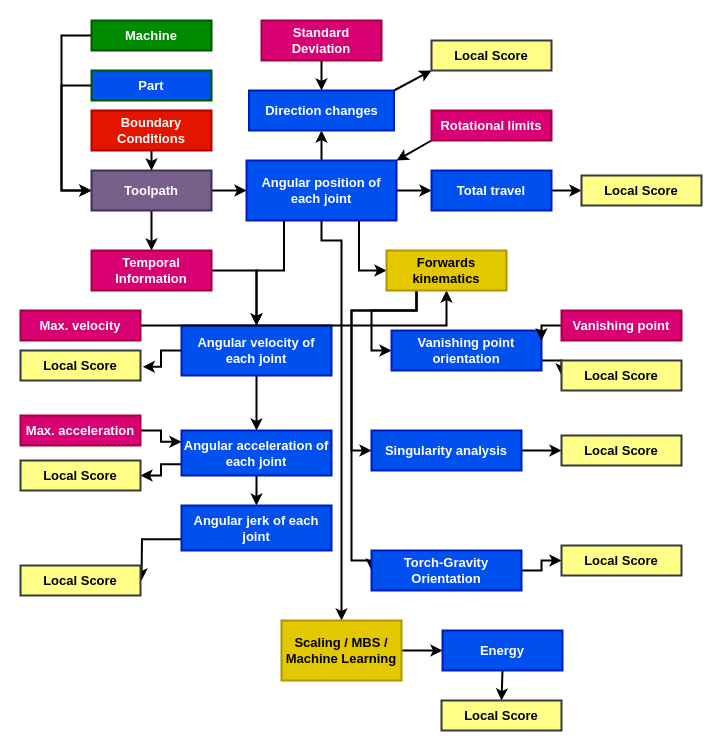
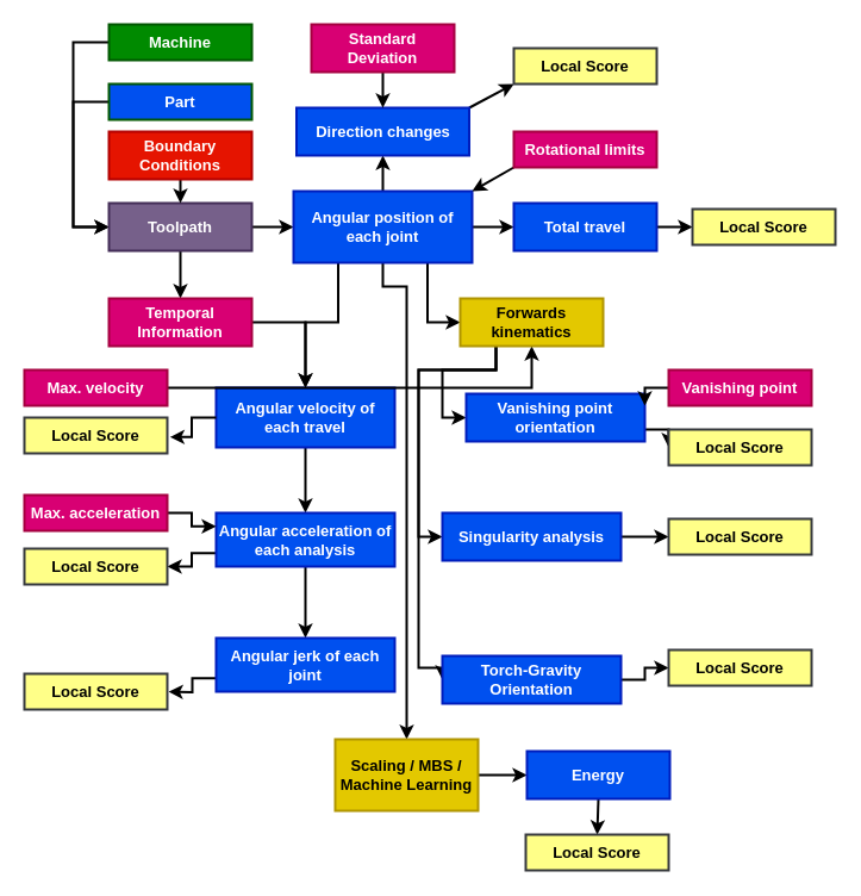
  <mxCell id="0" />
  <mxCell id="1" parent="0" />
  <mxCell id="2" style="edgeStyle=none;rounded=0;orthogonalLoop=1;jettySize=auto;html=1;exitX=0;exitY=0.5;exitDx=0;exitDy=0;entryX=0;entryY=0.5;entryDx=0;entryDy=0;fontStyle=1;strokeWidth=2;fontSize=13;" parent="1" source="3" target="8" edge="1"><mxGeometry relative="1" as="geometry"><Array as="points"><mxPoint x="61" y="35" /><mxPoint x="61" y="190" /></Array></mxGeometry></mxCell>
  <mxCell id="3" value="Machine" style="rounded=0;whiteSpace=wrap;html=1;fillColor=#008a00;fontColor=#ffffff;strokeColor=#005700;fontStyle=1;strokeWidth=2;fontSize=13;" parent="1" vertex="1"><mxGeometry x="91" y="20" width="120" height="30" as="geometry" /></mxCell>
  <mxCell id="4" style="edgeStyle=none;rounded=0;orthogonalLoop=1;jettySize=auto;html=1;exitX=0;exitY=0.5;exitDx=0;exitDy=0;fontStyle=1;strokeWidth=2;fontSize=13;entryX=0;entryY=0.5;entryDx=0;entryDy=0;" parent="1" source="5" target="8" edge="1"><mxGeometry relative="1" as="geometry"><Array as="points"><mxPoint x="61" y="85" /><mxPoint x="61" y="190" /></Array><mxPoint x="91" y="240" as="targetPoint" /></mxGeometry></mxCell>
  <mxCell id="5" value="Part" style="rounded=0;whiteSpace=wrap;html=1;fillColor=#0050ef;fontColor=#ffffff;strokeColor=#005700;fontStyle=1;strokeWidth=2;fontSize=13;" parent="1" vertex="1"><mxGeometry x="91" y="70" width="120" height="30" as="geometry" /></mxCell>
  <mxCell id="6" style="edgeStyle=none;rounded=0;orthogonalLoop=1;jettySize=auto;html=1;exitX=1;exitY=0.5;exitDx=0;exitDy=0;entryX=0;entryY=0.5;entryDx=0;entryDy=0;fontStyle=1;strokeWidth=2;fontSize=13;" parent="1" source="8" target="14" edge="1"><mxGeometry relative="1" as="geometry" /></mxCell>
  <mxCell id="7" style="edgeStyle=none;rounded=0;orthogonalLoop=1;jettySize=auto;html=1;exitX=0.5;exitY=1;exitDx=0;exitDy=0;entryX=0.5;entryY=0;entryDx=0;entryDy=0;fontStyle=1;strokeWidth=2;fontSize=13;" parent="1" source="8" target="23" edge="1"><mxGeometry relative="1" as="geometry" /></mxCell>
  <mxCell id="8" value="Toolpath" style="rounded=0;whiteSpace=wrap;html=1;fontStyle=1;strokeWidth=2;fontSize=13;fillColor=#76608a;fontColor=#ffffff;strokeColor=#432D57;" parent="1" vertex="1"><mxGeometry x="91" y="170" width="120" height="40" as="geometry" /></mxCell>
  <mxCell id="9" style="edgeStyle=orthogonalEdgeStyle;rounded=0;orthogonalLoop=1;jettySize=auto;html=1;exitX=0.5;exitY=0;exitDx=0;exitDy=0;entryX=0.5;entryY=1;entryDx=0;entryDy=0;strokeWidth=2;" parent="1" source="14" target="25" edge="1"><mxGeometry relative="1" as="geometry" /></mxCell>
  <mxCell id="10" style="edgeStyle=orthogonalEdgeStyle;rounded=0;orthogonalLoop=1;jettySize=auto;html=1;exitX=0.75;exitY=1;exitDx=0;exitDy=0;strokeWidth=2;" parent="1" source="14" target="43" edge="1"><mxGeometry relative="1" as="geometry"><Array as="points"><mxPoint x="359" y="270" /></Array></mxGeometry></mxCell>
  <mxCell id="11" style="edgeStyle=orthogonalEdgeStyle;rounded=0;orthogonalLoop=1;jettySize=auto;html=1;exitX=0.25;exitY=1;exitDx=0;exitDy=0;entryX=0.5;entryY=0;entryDx=0;entryDy=0;strokeWidth=2;" parent="1" source="14" target="16" edge="1"><mxGeometry relative="1" as="geometry"><Array as="points"><mxPoint x="284" y="270" /><mxPoint x="256" y="270" /></Array></mxGeometry></mxCell>
  <mxCell id="12" style="edgeStyle=orthogonalEdgeStyle;rounded=0;orthogonalLoop=1;jettySize=auto;html=1;exitX=0.5;exitY=1;exitDx=0;exitDy=0;entryX=0.5;entryY=0;entryDx=0;entryDy=0;strokeWidth=2;" parent="1" source="14" target="37" edge="1"><mxGeometry relative="1" as="geometry"><Array as="points"><mxPoint x="321" y="240" /><mxPoint x="341" y="240" /></Array></mxGeometry></mxCell>
  <mxCell id="13" style="edgeStyle=orthogonalEdgeStyle;rounded=0;orthogonalLoop=1;jettySize=auto;html=1;exitX=1;exitY=0.5;exitDx=0;exitDy=0;entryX=0;entryY=0.5;entryDx=0;entryDy=0;strokeWidth=2;" parent="1" source="14" target="27" edge="1"><mxGeometry relative="1" as="geometry" /></mxCell>
  <mxCell id="14" value="Angular position of each joint" style="rounded=0;whiteSpace=wrap;html=1;fillColor=#0050ef;fontColor=#ffffff;strokeColor=#001DBC;fontStyle=1;strokeWidth=2;fontSize=13;" parent="1" vertex="1"><mxGeometry x="246" y="160" width="150" height="60" as="geometry" /></mxCell>
  <mxCell id="15" style="edgeStyle=orthogonalEdgeStyle;rounded=0;orthogonalLoop=1;jettySize=auto;html=1;exitX=0.5;exitY=1;exitDx=0;exitDy=0;entryX=0.5;entryY=0;entryDx=0;entryDy=0;strokeWidth=2;" parent="1" source="16" target="19" edge="1"><mxGeometry relative="1" as="geometry" /></mxCell>
- <mxCell id="16" value="Angular velocity of each joint" style="rounded=0;whiteSpace=wrap;html=1;fillColor=#0050ef;fontColor=#ffffff;strokeColor=#001DBC;fontStyle=1;strokeWidth=2;fontSize=13;" parent="1" vertex="1"><mxGeometry x="181" y="325" width="150" height="50" as="geometry" /></mxCell>
+ <mxCell id="16" value="Angular velocity of each travel" style="rounded=0;whiteSpace=wrap;html=1;fillColor=#0050ef;fontColor=#ffffff;strokeColor=#001DBC;fontStyle=1;strokeWidth=2;fontSize=13;" parent="1" vertex="1"><mxGeometry x="181" y="325" width="150" height="50" as="geometry" /></mxCell>
  <mxCell id="17" style="edgeStyle=orthogonalEdgeStyle;rounded=0;orthogonalLoop=1;jettySize=auto;html=1;exitX=0.5;exitY=1;exitDx=0;exitDy=0;entryX=0.5;entryY=0;entryDx=0;entryDy=0;strokeWidth=2;" parent="1" source="19" target="21" edge="1"><mxGeometry relative="1" as="geometry" /></mxCell>
  <mxCell id="18" style="edgeStyle=orthogonalEdgeStyle;rounded=0;orthogonalLoop=1;jettySize=auto;html=1;exitX=0;exitY=0.75;exitDx=0;exitDy=0;strokeWidth=2;" parent="1" source="19" target="55" edge="1"><mxGeometry relative="1" as="geometry" /></mxCell>
- <mxCell id="19" value="Angular acceleration of each joint" style="rounded=0;whiteSpace=wrap;html=1;fillColor=#0050ef;fontColor=#ffffff;strokeColor=#001DBC;fontStyle=1;strokeWidth=2;fontSize=13;" parent="1" vertex="1"><mxGeometry x="181" y="430" width="150" height="45" as="geometry" /></mxCell>
+ <mxCell id="19" value="Angular acceleration of each analysis" style="rounded=0;whiteSpace=wrap;html=1;fillColor=#0050ef;fontColor=#ffffff;strokeColor=#001DBC;fontStyle=1;strokeWidth=2;fontSize=13;" parent="1" vertex="1"><mxGeometry x="181" y="430" width="150" height="45" as="geometry" /></mxCell>
  <mxCell id="20" style="edgeStyle=orthogonalEdgeStyle;rounded=0;orthogonalLoop=1;jettySize=auto;html=1;exitX=0;exitY=0.75;exitDx=0;exitDy=0;strokeWidth=2;" parent="1" source="21" edge="1"><mxGeometry relative="1" as="geometry"><mxPoint x="141" y="580" as="targetPoint" /></mxGeometry></mxCell>
- <mxCell id="21" value="Angular jerk of each joint" style="rounded=0;whiteSpace=wrap;html=1;fillColor=#0050ef;fontColor=#ffffff;strokeColor=#001DBC;fontStyle=1;strokeWidth=2;fontSize=13;" parent="1" vertex="1"><mxGeometry x="181" y="505" width="150" height="45" as="geometry" /></mxCell>
+ <mxCell id="21" value="Angular jerk of each joint" style="rounded=0;whiteSpace=wrap;html=1;fillColor=#0050ef;fontColor=#ffffff;strokeColor=#001DBC;fontStyle=1;strokeWidth=2;fontSize=13;" parent="1" vertex="1"><mxGeometry x="181" y="535" width="150" height="45" as="geometry" /></mxCell>
  <mxCell id="22" style="edgeStyle=none;rounded=0;orthogonalLoop=1;jettySize=auto;html=1;exitX=1;exitY=0.5;exitDx=0;exitDy=0;entryX=0.5;entryY=0;entryDx=0;entryDy=0;strokeWidth=2;" parent="1" source="23" target="16" edge="1"><mxGeometry relative="1" as="geometry"><Array as="points"><mxPoint x="256" y="270" /></Array></mxGeometry></mxCell>
  <mxCell id="23" value="Temporal Information" style="rounded=0;whiteSpace=wrap;html=1;fillColor=#d80073;strokeColor=#A50040;fontColor=#ffffff;fontStyle=1;strokeWidth=2;fontSize=13;" parent="1" vertex="1"><mxGeometry x="91" y="250" width="120" height="40" as="geometry" /></mxCell>
  <mxCell id="24" style="edgeStyle=none;rounded=0;orthogonalLoop=1;jettySize=auto;html=1;exitX=1;exitY=0;exitDx=0;exitDy=0;entryX=0;entryY=1;entryDx=0;entryDy=0;strokeWidth=2;" parent="1" source="25" target="57" edge="1"><mxGeometry relative="1" as="geometry" /></mxCell>
  <mxCell id="25" value="Direction changes" style="rounded=0;whiteSpace=wrap;html=1;fillColor=#0050ef;fontColor=#ffffff;strokeColor=#001DBC;fontStyle=1;strokeWidth=2;fontSize=13;" parent="1" vertex="1"><mxGeometry x="248.5" y="90" width="145" height="40" as="geometry" /></mxCell>
  <mxCell id="26" style="edgeStyle=none;rounded=0;orthogonalLoop=1;jettySize=auto;html=1;exitX=1;exitY=0.5;exitDx=0;exitDy=0;entryX=0;entryY=0.5;entryDx=0;entryDy=0;strokeWidth=2;" parent="1" source="27" target="53" edge="1"><mxGeometry relative="1" as="geometry" /></mxCell>
  <mxCell id="27" value="Total travel" style="rounded=0;whiteSpace=wrap;html=1;fillColor=#0050ef;fontColor=#ffffff;strokeColor=#001DBC;fontStyle=1;strokeWidth=2;fontSize=13;" parent="1" vertex="1"><mxGeometry x="431" y="170" width="120" height="40" as="geometry" /></mxCell>
  <mxCell id="28" style="edgeStyle=orthogonalEdgeStyle;rounded=0;orthogonalLoop=1;jettySize=auto;html=1;exitX=1;exitY=0.5;exitDx=0;exitDy=0;strokeWidth=2;" parent="1" source="29" target="43" edge="1"><mxGeometry relative="1" as="geometry"><mxPoint x="171" y="325" as="targetPoint" /></mxGeometry></mxCell>
  <mxCell id="29" value="Max. velocity" style="rounded=0;whiteSpace=wrap;html=1;fillColor=#d80073;strokeColor=#A50040;fontColor=#ffffff;fontStyle=1;strokeWidth=2;fontSize=13;" parent="1" vertex="1"><mxGeometry x="20" y="310" width="120" height="30" as="geometry" /></mxCell>
  <mxCell id="30" style="edgeStyle=orthogonalEdgeStyle;rounded=0;orthogonalLoop=1;jettySize=auto;html=1;exitX=1;exitY=0.5;exitDx=0;exitDy=0;entryX=0;entryY=0.25;entryDx=0;entryDy=0;strokeWidth=2;" parent="1" source="31" target="19" edge="1"><mxGeometry relative="1" as="geometry" /></mxCell>
  <mxCell id="31" value="Max. acceleration" style="rounded=0;whiteSpace=wrap;html=1;fillColor=#d80073;strokeColor=#A50040;fontColor=#ffffff;fontStyle=1;strokeWidth=2;fontSize=13;" parent="1" vertex="1"><mxGeometry x="20" y="415" width="120" height="30" as="geometry" /></mxCell>
  <mxCell id="32" style="edgeStyle=none;rounded=0;orthogonalLoop=1;jettySize=auto;html=1;exitX=0;exitY=1;exitDx=0;exitDy=0;entryX=1;entryY=0;entryDx=0;entryDy=0;strokeWidth=2;" parent="1" source="33" target="14" edge="1"><mxGeometry relative="1" as="geometry" /></mxCell>
  <mxCell id="33" value="Rotational limits" style="rounded=0;whiteSpace=wrap;html=1;fillColor=#d80073;strokeColor=#A50040;fontColor=#ffffff;fontStyle=1;strokeWidth=2;fontSize=13;" parent="1" vertex="1"><mxGeometry x="431" y="110" width="120" height="30" as="geometry" /></mxCell>
  <mxCell id="34" style="edgeStyle=none;rounded=0;orthogonalLoop=1;jettySize=auto;html=1;exitX=0.5;exitY=1;exitDx=0;exitDy=0;entryX=0.5;entryY=0;entryDx=0;entryDy=0;fontStyle=1;strokeWidth=2;fontSize=13;" parent="1" source="35" target="25" edge="1"><mxGeometry relative="1" as="geometry" /></mxCell>
  <mxCell id="35" value="Standard Deviation" style="rounded=0;whiteSpace=wrap;html=1;fillColor=#d80073;fontColor=#ffffff;strokeColor=#A50040;fontStyle=1;strokeWidth=2;fontSize=13;" parent="1" vertex="1"><mxGeometry x="261" y="20" width="120" height="40" as="geometry" /></mxCell>
  <mxCell id="36" style="edgeStyle=none;rounded=0;orthogonalLoop=1;jettySize=auto;html=1;exitX=1;exitY=0.5;exitDx=0;exitDy=0;entryX=0;entryY=0.5;entryDx=0;entryDy=0;fontStyle=1;strokeWidth=2;fontSize=13;" parent="1" source="37" target="39" edge="1"><mxGeometry relative="1" as="geometry" /></mxCell>
  <mxCell id="37" value="Scaling / MBS /&lt;br style=&quot;font-size: 13px;&quot;&gt;Machine Learning" style="rounded=0;whiteSpace=wrap;html=1;fillColor=#e3c800;fontColor=#000000;strokeColor=#B09500;fontStyle=1;strokeWidth=2;fontSize=13;" parent="1" vertex="1"><mxGeometry x="281" y="620" width="120" height="60" as="geometry" /></mxCell>
  <mxCell id="38" style="edgeStyle=none;rounded=0;orthogonalLoop=1;jettySize=auto;html=1;exitX=0.5;exitY=1;exitDx=0;exitDy=0;entryX=0.5;entryY=0;entryDx=0;entryDy=0;fontStyle=1;strokeWidth=2;fontSize=13;" parent="1" source="39" target="50" edge="1"><mxGeometry relative="1" as="geometry" /></mxCell>
  <mxCell id="39" value="Energy" style="rounded=0;whiteSpace=wrap;html=1;fillColor=#0050ef;fontColor=#ffffff;strokeColor=#001DBC;fontStyle=1;strokeWidth=2;fontSize=13;" parent="1" vertex="1"><mxGeometry x="442" y="630" width="120" height="40" as="geometry" /></mxCell>
  <mxCell id="40" style="edgeStyle=orthogonalEdgeStyle;rounded=0;orthogonalLoop=1;jettySize=auto;html=1;exitX=0.25;exitY=1;exitDx=0;exitDy=0;entryX=0;entryY=0.5;entryDx=0;entryDy=0;strokeWidth=2;" parent="1" source="43" target="45" edge="1"><mxGeometry relative="1" as="geometry" /></mxCell>
  <mxCell id="41" style="edgeStyle=orthogonalEdgeStyle;rounded=0;orthogonalLoop=1;jettySize=auto;html=1;exitX=0.25;exitY=1;exitDx=0;exitDy=0;entryX=0;entryY=0.5;entryDx=0;entryDy=0;strokeWidth=2;" parent="1" source="43" target="47" edge="1"><mxGeometry relative="1" as="geometry"><Array as="points"><mxPoint x="416" y="310" /><mxPoint x="351" y="310" /><mxPoint x="351" y="450" /></Array></mxGeometry></mxCell>
  <mxCell id="42" style="edgeStyle=orthogonalEdgeStyle;rounded=0;orthogonalLoop=1;jettySize=auto;html=1;exitX=0.25;exitY=1;exitDx=0;exitDy=0;entryX=0;entryY=0.5;entryDx=0;entryDy=0;strokeWidth=2;" parent="1" source="43" target="49" edge="1"><mxGeometry relative="1" as="geometry"><Array as="points"><mxPoint x="416" y="310" /><mxPoint x="351" y="310" /><mxPoint x="351" y="560" /></Array></mxGeometry></mxCell>
  <mxCell id="43" value="Forwards kinematics" style="rounded=0;whiteSpace=wrap;html=1;fillColor=#e3c800;fontColor=#000000;strokeColor=#B09500;fontStyle=1;strokeWidth=2;fontSize=13;" parent="1" vertex="1"><mxGeometry x="386" y="250" width="120" height="40" as="geometry" /></mxCell>
  <mxCell id="44" style="edgeStyle=orthogonalEdgeStyle;rounded=0;orthogonalLoop=1;jettySize=auto;html=1;exitX=1;exitY=0.75;exitDx=0;exitDy=0;entryX=0;entryY=0.5;entryDx=0;entryDy=0;strokeWidth=2;" parent="1" source="45" target="52" edge="1"><mxGeometry relative="1" as="geometry" /></mxCell>
  <mxCell id="45" value="Vanishing point orientation" style="rounded=0;whiteSpace=wrap;html=1;fillColor=#0050ef;fontColor=#ffffff;strokeColor=#001DBC;fontStyle=1;strokeWidth=2;fontSize=13;" parent="1" vertex="1"><mxGeometry x="391" y="330" width="150" height="40" as="geometry" /></mxCell>
  <mxCell id="46" style="edgeStyle=orthogonalEdgeStyle;rounded=0;orthogonalLoop=1;jettySize=auto;html=1;exitX=1;exitY=0.5;exitDx=0;exitDy=0;entryX=0;entryY=0.5;entryDx=0;entryDy=0;strokeWidth=2;" parent="1" source="47" target="51" edge="1"><mxGeometry relative="1" as="geometry" /></mxCell>
  <mxCell id="47" value="Singularity analysis" style="rounded=0;whiteSpace=wrap;html=1;fillColor=#0050ef;fontColor=#ffffff;strokeColor=#001DBC;fontStyle=1;strokeWidth=2;fontSize=13;" parent="1" vertex="1"><mxGeometry x="371" y="430" width="150" height="40" as="geometry" /></mxCell>
  <mxCell id="48" style="edgeStyle=orthogonalEdgeStyle;rounded=0;orthogonalLoop=1;jettySize=auto;html=1;exitX=1;exitY=0.5;exitDx=0;exitDy=0;entryX=0;entryY=0.5;entryDx=0;entryDy=0;strokeWidth=2;" parent="1" source="49" target="58" edge="1"><mxGeometry relative="1" as="geometry" /></mxCell>
  <mxCell id="49" value="Torch-Gravity&lt;br style=&quot;font-size: 13px;&quot;&gt;Orientation" style="rounded=0;whiteSpace=wrap;html=1;fillColor=#0050ef;fontColor=#ffffff;strokeColor=#001DBC;fontStyle=1;strokeWidth=2;fontSize=13;" parent="1" vertex="1"><mxGeometry x="371" y="550" width="150" height="40" as="geometry" /></mxCell>
  <mxCell id="50" value="Local Score" style="rounded=0;whiteSpace=wrap;html=1;fillColor=#ffff88;strokeColor=#36393d;fontStyle=1;strokeWidth=2;fontSize=13;" parent="1" vertex="1"><mxGeometry x="441" y="700" width="120" height="30" as="geometry" /></mxCell>
  <mxCell id="51" value="Local Score" style="rounded=0;whiteSpace=wrap;html=1;fillColor=#ffff88;strokeColor=#36393d;fontStyle=1;strokeWidth=2;fontSize=13;" parent="1" vertex="1"><mxGeometry x="561" y="435" width="120" height="30" as="geometry" /></mxCell>
  <mxCell id="52" value="Local Score" style="rounded=0;whiteSpace=wrap;html=1;fillColor=#ffff88;strokeColor=#36393d;fontStyle=1;strokeWidth=2;fontSize=13;" parent="1" vertex="1"><mxGeometry x="561" y="360" width="120" height="30" as="geometry" /></mxCell>
  <mxCell id="53" value="Local Score" style="rounded=0;whiteSpace=wrap;html=1;fillColor=#ffff88;strokeColor=#36393d;fontStyle=1;strokeWidth=2;fontSize=13;" parent="1" vertex="1"><mxGeometry x="581" y="175" width="120" height="30" as="geometry" /></mxCell>
  <mxCell id="54" value="Local Score" style="rounded=0;whiteSpace=wrap;html=1;fillColor=#ffff88;strokeColor=#36393d;fontStyle=1;strokeWidth=2;fontSize=13;" parent="1" vertex="1"><mxGeometry x="20" y="350" width="120" height="30" as="geometry" /></mxCell>
  <mxCell id="55" value="Local Score" style="rounded=0;whiteSpace=wrap;html=1;fillColor=#ffff88;strokeColor=#36393d;fontStyle=1;strokeWidth=2;fontSize=13;" parent="1" vertex="1"><mxGeometry x="20" y="460" width="120" height="30" as="geometry" /></mxCell>
  <mxCell id="56" value="Local Score" style="rounded=0;whiteSpace=wrap;html=1;fillColor=#ffff88;strokeColor=#36393d;fontStyle=1;strokeWidth=2;fontSize=13;" parent="1" vertex="1"><mxGeometry x="20" y="565" width="120" height="30" as="geometry" /></mxCell>
  <mxCell id="57" value="Local Score" style="rounded=0;whiteSpace=wrap;html=1;fillColor=#ffff88;strokeColor=#36393d;fontStyle=1;strokeWidth=2;fontSize=13;" parent="1" vertex="1"><mxGeometry x="431" y="40" width="120" height="30" as="geometry" /></mxCell>
  <mxCell id="58" value="Local Score" style="rounded=0;whiteSpace=wrap;html=1;fillColor=#ffff88;strokeColor=#36393d;fontStyle=1;strokeWidth=2;fontSize=13;" parent="1" vertex="1"><mxGeometry x="561" y="545" width="120" height="30" as="geometry" /></mxCell>
  <mxCell id="59" style="edgeStyle=orthogonalEdgeStyle;rounded=0;orthogonalLoop=1;jettySize=auto;html=1;exitX=0;exitY=0.5;exitDx=0;exitDy=0;entryX=1;entryY=0.25;entryDx=0;entryDy=0;strokeWidth=2;" parent="1" source="60" target="45" edge="1"><mxGeometry relative="1" as="geometry" /></mxCell>
  <mxCell id="60" value="Vanishing point" style="rounded=0;whiteSpace=wrap;html=1;fillColor=#d80073;strokeColor=#A50040;fontColor=#ffffff;fontStyle=1;strokeWidth=2;fontSize=13;" parent="1" vertex="1"><mxGeometry x="561" y="310" width="120" height="30" as="geometry" /></mxCell>
  <mxCell id="61" style="edgeStyle=orthogonalEdgeStyle;rounded=0;orthogonalLoop=1;jettySize=auto;html=1;exitX=0.5;exitY=1;exitDx=0;exitDy=0;strokeWidth=2;" parent="1" source="16" target="16" edge="1"><mxGeometry relative="1" as="geometry" /></mxCell>
  <mxCell id="62" style="edgeStyle=orthogonalEdgeStyle;rounded=0;orthogonalLoop=1;jettySize=auto;html=1;exitX=0;exitY=0.5;exitDx=0;exitDy=0;entryX=1.019;entryY=0.544;entryDx=0;entryDy=0;entryPerimeter=0;strokeWidth=2;" parent="1" source="16" target="54" edge="1"><mxGeometry relative="1" as="geometry" /></mxCell>
  <mxCell id="63" style="edgeStyle=none;rounded=0;orthogonalLoop=1;jettySize=auto;html=1;exitX=0.5;exitY=1;exitDx=0;exitDy=0;entryX=0.5;entryY=0;entryDx=0;entryDy=0;strokeWidth=2;" parent="1" source="64" target="8" edge="1"><mxGeometry relative="1" as="geometry" /></mxCell>
  <mxCell id="64" value="Boundary Conditions" style="rounded=0;whiteSpace=wrap;html=1;fillColor=#e51400;fontColor=#ffffff;strokeColor=#B20000;fontStyle=1;strokeWidth=2;fontSize=13;" parent="1" vertex="1"><mxGeometry x="91" y="110" width="120" height="40" as="geometry" /></mxCell>
